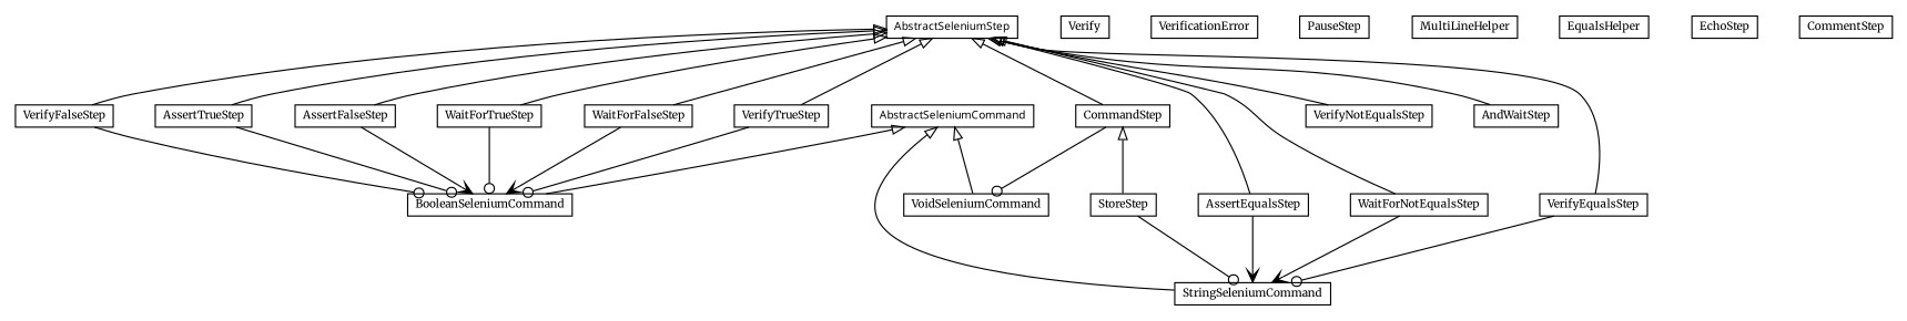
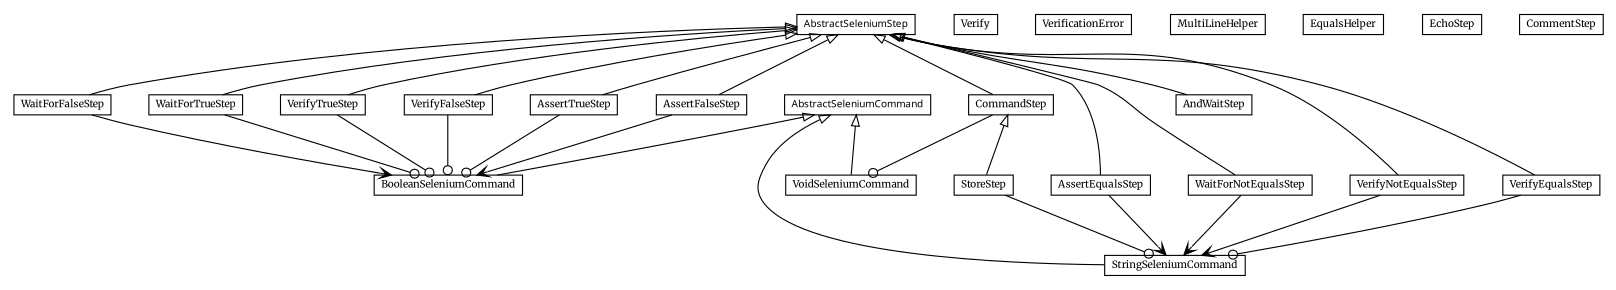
  digraph {
    fontname=Merriweather
    node [fontcolor=black fontname=Merriweather fontsize=9.0 shape=plaintext]
    edge [fontname=Merriweather fontsize=10 headport=p labelfontname=arial labelfontsize=10 tailport=p arrowtail=empty dir=back]
    n1 [label=<<table border="0" cellborder="1" cellspacing="0" cellpadding="2" port="p" href="./WaitForTrueStep.html"> 		<tr><td><table border="0" cellspacing="0" cellpadding="1"> 			<tr><td> WaitForTrueStep </td></tr> 		</table></td></tr> 		</table>>]
    n2 [label=<<table border="0" cellborder="1" cellspacing="0" cellpadding="2" port="p" href="./BooleanSeleniumCommand.html"> 		<tr><td><table border="0" cellspacing="0" cellpadding="1"> 			<tr><td> BooleanSeleniumCommand </td></tr> 		</table></td></tr> 		</table>>]
    n3 [label=<<table border="0" cellborder="1" cellspacing="0" cellpadding="2" port="p" href="./WaitForNotEqualsStep.html"> 		<tr><td><table border="0" cellspacing="0" cellpadding="1"> 			<tr><td> WaitForNotEqualsStep </td></tr> 		</table></td></tr> 		</table>>]
    n4 [label=<<table border="0" cellborder="1" cellspacing="0" cellpadding="2" port="p" href="./StringSeleniumCommand.html"> 		<tr><td><table border="0" cellspacing="0" cellpadding="1"> 			<tr><td> StringSeleniumCommand </td></tr> 		</table></td></tr> 		</table>>]
    n5 [label=<<table border="0" cellborder="1" cellspacing="0" cellpadding="2" port="p" href="./WaitForFalseStep.html"> 		<tr><td><table border="0" cellspacing="0" cellpadding="1"> 			<tr><td> WaitForFalseStep </td></tr> 		</table></td></tr> 		</table>>]
    n6 [label=<<table border="0" cellborder="1" cellspacing="0" cellpadding="2" port="p" href="./VoidSeleniumCommand.html"> 		<tr><td><table border="0" cellspacing="0" cellpadding="1"> 			<tr><td> VoidSeleniumCommand </td></tr> 		</table></td></tr> 		</table>>]
    n7 [label=<<table border="0" cellborder="1" cellspacing="0" cellpadding="2" port="p" href="./VerifyTrueStep.html"> 		<tr><td><table border="0" cellspacing="0" cellpadding="1"> 			<tr><td> VerifyTrueStep </td></tr> 		</table></td></tr> 		</table>>]
    n8 [label=<<table border="0" cellborder="1" cellspacing="0" cellpadding="2" port="p" href="./VerifyNotEqualsStep.html"> 		<tr><td><table border="0" cellspacing="0" cellpadding="1"> 			<tr><td> VerifyNotEqualsStep </td></tr> 		</table></td></tr> 		</table>>]
    n9 [label=<<table border="0" cellborder="1" cellspacing="0" cellpadding="2" port="p" href="./VerifyFalseStep.html"> 		<tr><td><table border="0" cellspacing="0" cellpadding="1"> 			<tr><td> VerifyFalseStep </td></tr> 		</table></td></tr> 		</table>>]
    n10 [label=<<table border="0" cellborder="1" cellspacing="0" cellpadding="2" port="p" href="./VerifyEqualsStep.html"> 		<tr><td><table border="0" cellspacing="0" cellpadding="1"> 			<tr><td> VerifyEqualsStep </td></tr> 		</table></td></tr> 		</table>>]
    n11 [label=<<table border="0" cellborder="1" cellspacing="0" cellpadding="2" port="p" href="./Verify.html"> 		<tr><td><table border="0" cellspacing="0" cellpadding="1"> 			<tr><td> Verify </td></tr> 		</table></td></tr> 		</table>>]
    n12 [label=<<table border="0" cellborder="1" cellspacing="0" cellpadding="2" port="p" href="./VerificationError.html"> 		<tr><td><table border="0" cellspacing="0" cellpadding="1"> 			<tr><td> VerificationError </td></tr> 		</table></td></tr> 		</table>>]
    n13 [label=<<table border="0" cellborder="1" cellspacing="0" cellpadding="2" port="p" href="./StoreStep.html"> 		<tr><td><table border="0" cellspacing="0" cellpadding="1"> 			<tr><td> StoreStep </td></tr> 		</table></td></tr> 		</table>>]
-   n14 [label=<<table border="0" cellborder="1" cellspacing="0" cellpadding="2" port="p" href="./PauseStep.html"> 		<tr><td><table border="0" cellspacing="0" cellpadding="1"> 			<tr><td> PauseStep </td></tr> 		</table></td></tr> 		</table>>]
    n15 [label=<<table border="0" cellborder="1" cellspacing="0" cellpadding="2" port="p" href="./MultiLineHelper.html"> 		<tr><td><table border="0" cellspacing="0" cellpadding="1"> 			<tr><td> MultiLineHelper </td></tr> 		</table></td></tr> 		</table>>]
    n16 [label=<<table border="0" cellborder="1" cellspacing="0" cellpadding="2" port="p" href="./EqualsHelper.html"> 		<tr><td><table border="0" cellspacing="0" cellpadding="1"> 			<tr><td> EqualsHelper </td></tr> 		</table></td></tr> 		</table>>]
    n17 [label=<<table border="0" cellborder="1" cellspacing="0" cellpadding="2" port="p" href="./EchoStep.html"> 		<tr><td><table border="0" cellspacing="0" cellpadding="1"> 			<tr><td> EchoStep </td></tr> 		</table></td></tr> 		</table>>]
    n18 [label=<<table border="0" cellborder="1" cellspacing="0" cellpadding="2" port="p" href="./CommentStep.html"> 		<tr><td><table border="0" cellspacing="0" cellpadding="1"> 			<tr><td> CommentStep </td></tr> 		</table></td></tr> 		</table>>]
    n19 [label=<<table border="0" cellborder="1" cellspacing="0" cellpadding="2" port="p" href="./CommandStep.html"> 		<tr><td><table border="0" cellspacing="0" cellpadding="1"> 			<tr><td> CommandStep </td></tr> 		</table></td></tr> 		</table>>]
    n20 [label=<<table border="0" cellborder="1" cellspacing="0" cellpadding="2" port="p" href="./AssertTrueStep.html"> 		<tr><td><table border="0" cellspacing="0" cellpadding="1"> 			<tr><td> AssertTrueStep </td></tr> 		</table></td></tr> 		</table>>]
    n21 [label=<<table border="0" cellborder="1" cellspacing="0" cellpadding="2" port="p" href="./AssertFalseStep.html"> 		<tr><td><table border="0" cellspacing="0" cellpadding="1"> 			<tr><td> AssertFalseStep </td></tr> 		</table></td></tr> 		</table>>]
    n22 [label=<<table border="0" cellborder="1" cellspacing="0" cellpadding="2" port="p" href="./AssertEqualsStep.html"> 		<tr><td><table border="0" cellspacing="0" cellpadding="1"> 			<tr><td> AssertEqualsStep </td></tr> 		</table></td></tr> 		</table>>]
    n23 [label=<<table border="0" cellborder="1" cellspacing="0" cellpadding="2" port="p" href="./AndWaitStep.html"> 		<tr><td><table border="0" cellspacing="0" cellpadding="1"> 			<tr><td> AndWaitStep </td></tr> 		</table></td></tr> 		</table>>]
    n24 [label=<<table border="0" cellborder="1" cellspacing="0" cellpadding="2" port="p" href="./AbstractSeleniumStep.html"> 		<tr><td><table border="0" cellspacing="0" cellpadding="1"> 			<tr><td><font face="ariali"> AbstractSeleniumStep </font></td></tr> 		</table></td></tr> 		</table>>]
    n25 [label=<<table border="0" cellborder="1" cellspacing="0" cellpadding="2" port="p" href="./AbstractSeleniumCommand.html"> 		<tr><td><table border="0" cellspacing="0" cellpadding="1"> 			<tr><td><font face="ariali"> AbstractSeleniumCommand </font></td></tr> 		</table></td></tr> 		</table>>]
    n1 -> n2 [arrowhead=odot color=black fontcolor=black fontsize=10.0 arrowtail="" dir=""]
    n3 -> n4 [arrowhead=vee color=black fontcolor=black fontsize=10.0 arrowtail="" dir=""]
    n5 -> n2 [arrowhead=vee color=black fontcolor=black fontsize=10.0 arrowtail="" dir=""]
    n7 -> n2 [arrowhead=odot color=black fontcolor=black fontsize=10.0 arrowtail="" dir=""]
+   n8 -> n4 [arrowhead=vee color=black fontcolor=black fontsize=10.0 arrowtail="" dir=""]
    n9 -> n2 [arrowhead=odot color=black fontcolor=black fontsize=10.0 arrowtail="" dir=""]
    n10 -> n4 [arrowhead=odot color=black fontcolor=black fontsize=10.0 arrowtail="" dir=""]
    n13 -> n4 [arrowhead=odot color=black fontcolor=black fontsize=10.0 arrowtail="" dir=""]
    n19 -> n6 [arrowhead=odot color=black fontcolor=black fontsize=10.0 arrowtail="" dir=""]
    n19 -> n13
    n20 -> n2 [arrowhead=odot color=black fontcolor=black fontsize=10.0 arrowtail="" dir=""]
    n21 -> n2 [arrowhead=vee color=black fontcolor=black fontsize=10.0 arrowtail="" dir=""]
    n22 -> n4 [arrowhead=vee color=black fontcolor=black fontsize=10.0 arrowtail="" dir=""]
    n24 -> n1
    n24 -> n3
    n24 -> n5
    n24 -> n7
    n24 -> n8
    n24 -> n9
    n24 -> n10
    n24 -> n19
    n24 -> n20
    n24 -> n21
    n24 -> n22
    n24 -> n23
    n25 -> n2
    n25 -> n4
    n25 -> n6
  }
